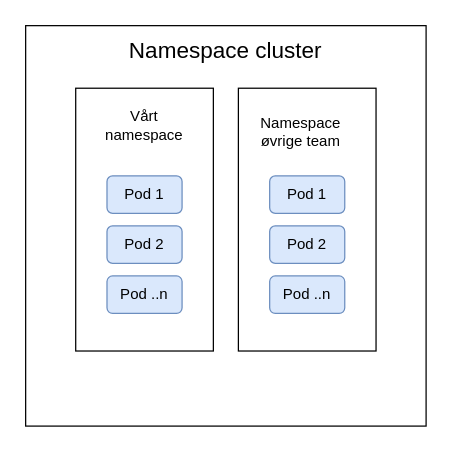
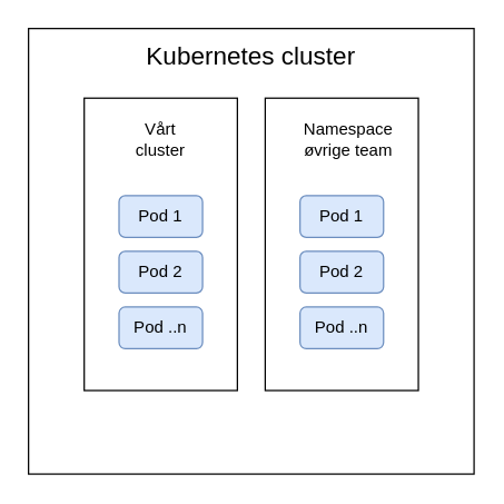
  <mxCell id="0" />
  <mxCell id="1" parent="0" />
  <mxCell id="2" value="" style="rounded=0;whiteSpace=wrap;html=1;" vertex="1" parent="1"><mxGeometry x="20" y="20" width="320" height="320" as="geometry" /></mxCell>
- <mxCell id="3" value="&lt;span style=&quot;font-size: 18px&quot;&gt;Namespace cluster&lt;/span&gt;" style="text;html=1;strokeColor=none;fillColor=none;align=center;verticalAlign=middle;whiteSpace=wrap;rounded=0;" vertex="1" parent="1"><mxGeometry x="70" y="25" width="220" height="30" as="geometry" /></mxCell>
+ <mxCell id="3" value="&lt;span style=&quot;font-size: 18px&quot;&gt;Kubernetes cluster&lt;/span&gt;" style="text;html=1;strokeColor=none;fillColor=none;align=center;verticalAlign=middle;whiteSpace=wrap;rounded=0;" vertex="1" parent="1"><mxGeometry x="70" y="25" width="220" height="30" as="geometry" /></mxCell>
  <mxCell id="4" value="" style="rounded=0;whiteSpace=wrap;html=1;" vertex="1" parent="1"><mxGeometry x="60" y="70" width="110" height="210" as="geometry" /></mxCell>
- <mxCell id="5" value="Vårt&lt;br&gt;namespace" style="text;html=1;strokeColor=none;fillColor=none;align=center;verticalAlign=middle;whiteSpace=wrap;rounded=0;" vertex="1" parent="1"><mxGeometry x="80" y="90" width="70" height="20" as="geometry" /></mxCell>
+ <mxCell id="5" value="Vårt&lt;br&gt;cluster" style="text;html=1;strokeColor=none;fillColor=none;align=center;verticalAlign=middle;whiteSpace=wrap;rounded=0;" vertex="1" parent="1"><mxGeometry x="80" y="90" width="70" height="20" as="geometry" /></mxCell>
  <mxCell id="6" value="Pod 1" style="rounded=1;whiteSpace=wrap;html=1;fillColor=#dae8fc;strokeColor=#6c8ebf;" vertex="1" parent="1"><mxGeometry x="85" y="140" width="60" height="30" as="geometry" /></mxCell>
  <mxCell id="7" value="Pod 2" style="rounded=1;whiteSpace=wrap;html=1;fillColor=#dae8fc;strokeColor=#6c8ebf;" vertex="1" parent="1"><mxGeometry x="85" y="180" width="60" height="30" as="geometry" /></mxCell>
  <mxCell id="8" value="Pod ..n" style="rounded=1;whiteSpace=wrap;html=1;fillColor=#dae8fc;strokeColor=#6c8ebf;" vertex="1" parent="1"><mxGeometry x="85" y="220" width="60" height="30" as="geometry" /></mxCell>
  <mxCell id="9" value="" style="rounded=0;whiteSpace=wrap;html=1;" vertex="1" parent="1"><mxGeometry x="190" y="70" width="110" height="210" as="geometry" /></mxCell>
- <mxCell id="10" value="Namespace øvrige team" style="text;html=1;strokeColor=none;fillColor=none;align=center;verticalAlign=middle;whiteSpace=wrap;rounded=0;" vertex="1" parent="1"><mxGeometry x="200" y="95" width="80" height="20" as="geometry" /></mxCell>
+ <mxCell id="10" value="Namespace øvrige team" style="text;html=1;strokeColor=none;fillColor=none;align=center;verticalAlign=middle;whiteSpace=wrap;rounded=0;" vertex="1" parent="1"><mxGeometry x="210" y="90" width="80" height="20" as="geometry" /></mxCell>
  <mxCell id="11" value="Pod 1" style="rounded=1;whiteSpace=wrap;html=1;fillColor=#dae8fc;strokeColor=#6c8ebf;" vertex="1" parent="1"><mxGeometry x="215" y="140" width="60" height="30" as="geometry" /></mxCell>
  <mxCell id="12" value="Pod 2" style="rounded=1;whiteSpace=wrap;html=1;fillColor=#dae8fc;strokeColor=#6c8ebf;" vertex="1" parent="1"><mxGeometry x="215" y="180" width="60" height="30" as="geometry" /></mxCell>
  <mxCell id="13" value="Pod ..n" style="rounded=1;whiteSpace=wrap;html=1;fillColor=#dae8fc;strokeColor=#6c8ebf;" vertex="1" parent="1"><mxGeometry x="215" y="220" width="60" height="30" as="geometry" /></mxCell>
